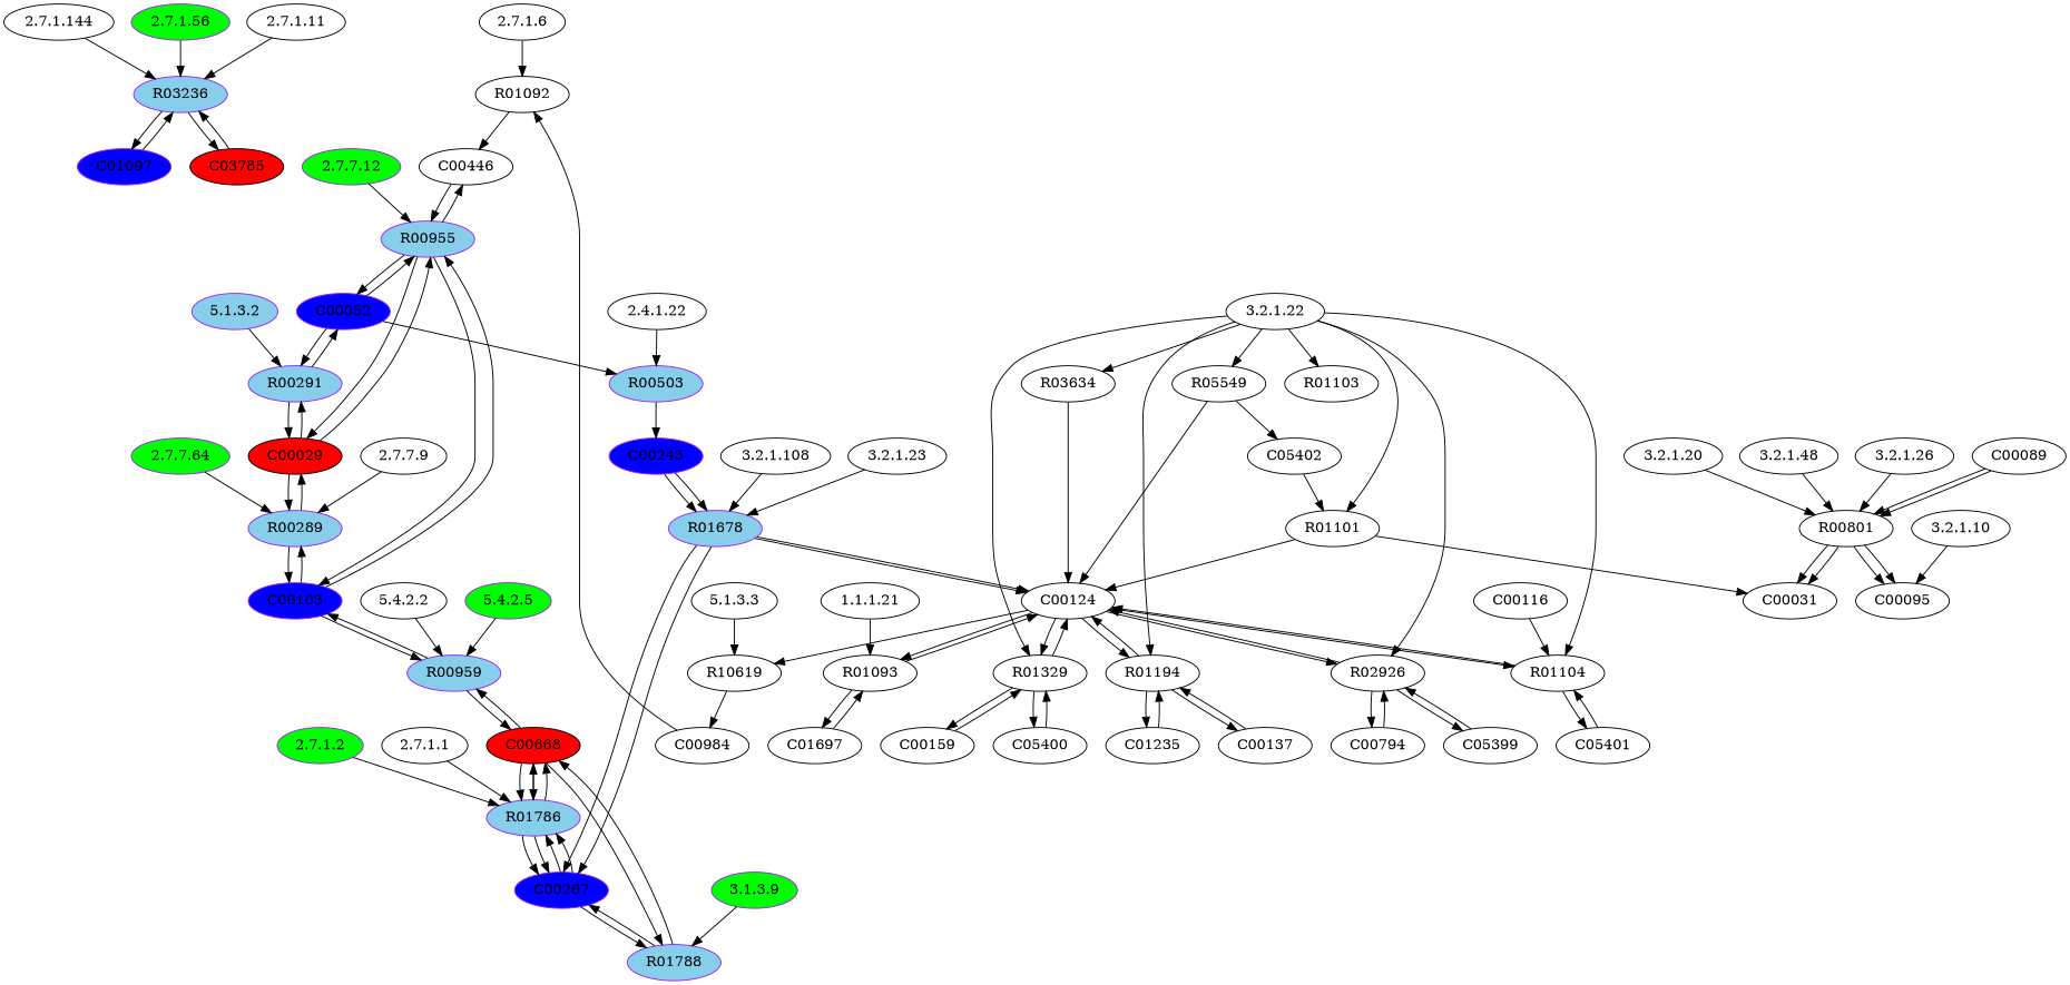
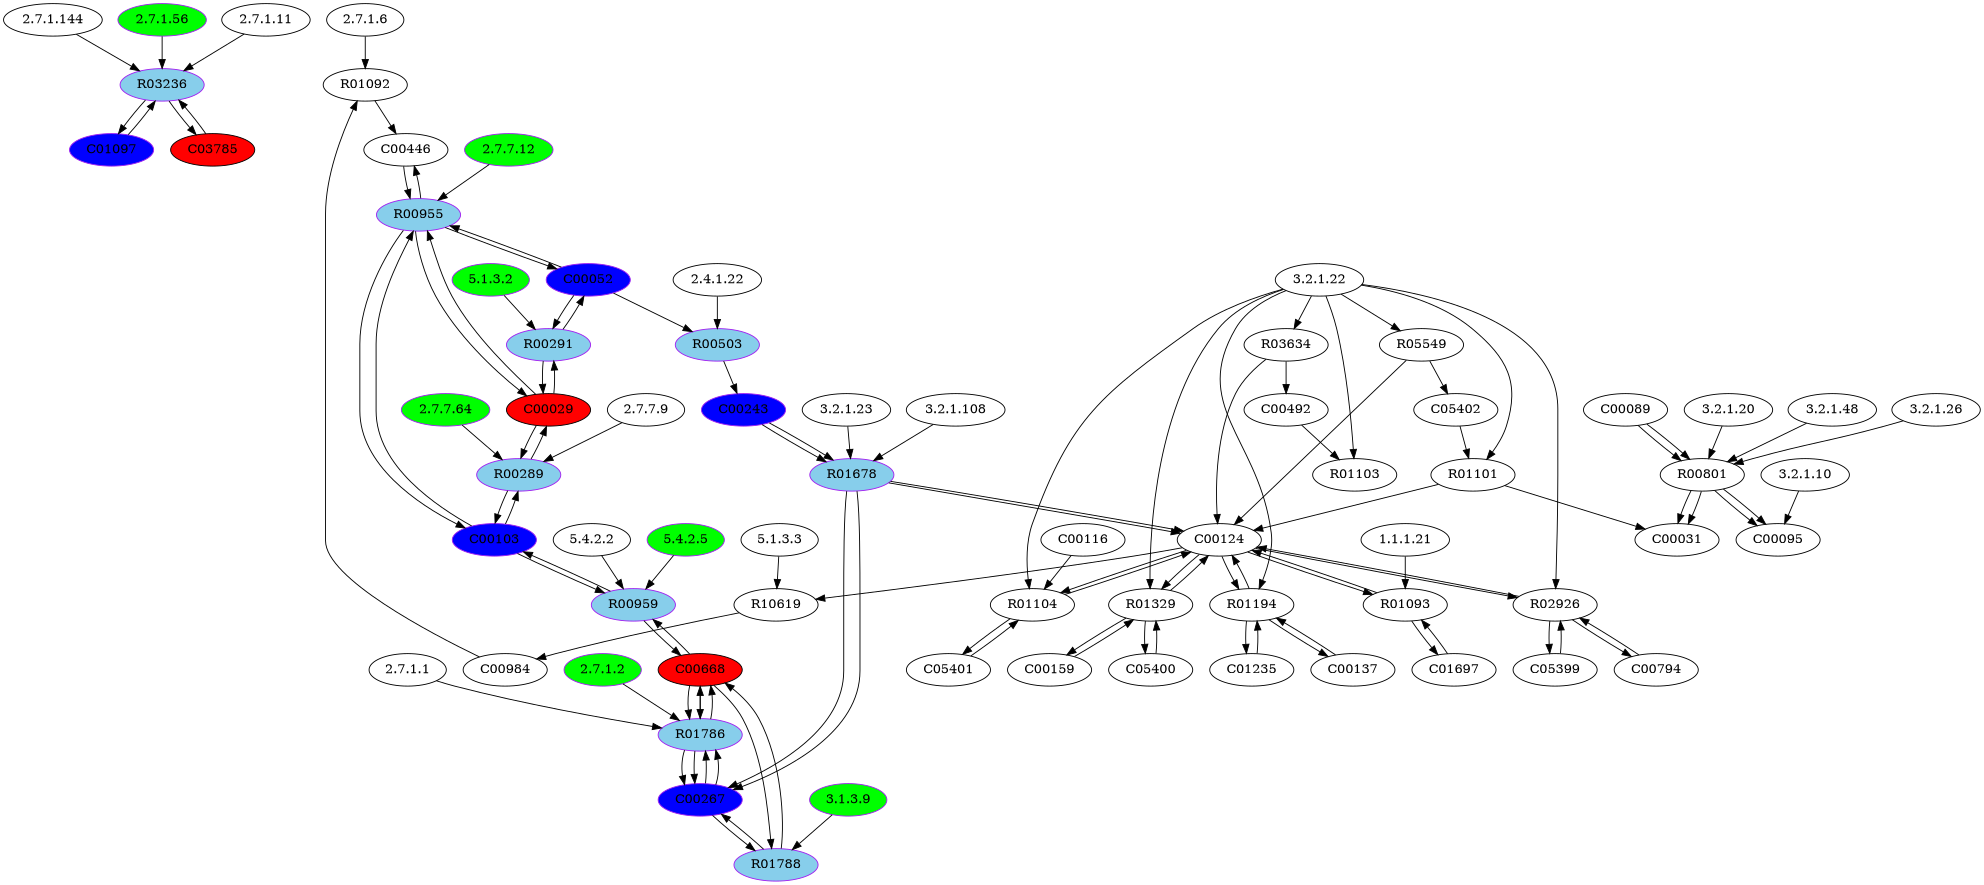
  digraph {
    node [type=C]
    "2.7.1.144" [type=E]
    R03236 [color=purple fillcolor=skyblue style=filled type=R]
    C01097 [color=purple fillcolor=blue style=filled]
    C03785 [fillcolor=red style=filled]
    "2.7.1.6" [type=E]
    R01092 [type=R]
    C00446
    "2.7.1.1" [type=E]
    R01786 [color=purple fillcolor=skyblue style=filled type=R]
    C00267 [color=purple fillcolor=blue style=filled]
    C00668 [fillcolor=red style=filled]
    "3.2.1.23" [type=E]
    R01678 [color=purple fillcolor=skyblue style=filled type=R]
    C00124
    "2.7.7.9" [type=E]
    R00289 [color=purple fillcolor=skyblue style=filled type=R]
    C00029 [fillcolor=red style=filled]
    C00103 [color=purple fillcolor=blue style=filled]
    "3.2.1.20" [type=E]
    R00801 [type=R]
    C00031
    C00095
    "5.1.3.3" [type=E]
    R10619 [type=R]
    C00984
    "2.7.1.56" [color=purple fillcolor=green style=filled type=E]
    "3.2.1.10" [type=E]
    "1.1.1.21" [type=E]
    R01093 [type=R]
    C01697
    "3.2.1.108" [type=E]
    "3.2.1.22" [type=E]
    R01329 [type=R]
    R01194 [type=R]
    R05549 [type=R]
    R02926 [type=R]
    R03634 [type=R]
    R01101 [type=R]
    R01103 [type=R]
    R01104 [type=R]
    C05400
    C00159
    C00137
    C01235
    C05402
    C00794
    C05399
+   C00492
    C05401
    "3.2.1.48" [type=E]
-   "5.1.3.2" [color=purple fillcolor=skyblue style=filled type=E]
+   "5.1.3.2" [color=purple fillcolor=green style=filled type=E]
    R00291 [color=purple fillcolor=skyblue style=filled type=R]
    C00052 [color=purple fillcolor=blue style=filled]
    "2.4.1.22" [type=E]
    R00503 [color=purple fillcolor=skyblue style=filled type=R]
    C00243 [color=purple fillcolor=blue style=filled]
    "2.7.7.12" [color=purple fillcolor=green style=filled type=E]
    R00955 [color=purple fillcolor=skyblue style=filled type=R]
    "2.7.1.11" [type=E]
    "5.4.2.2" [type=E]
    R00959 [color=purple fillcolor=skyblue style=filled type=R]
    "2.7.1.2" [color=purple fillcolor=green style=filled type=E]
    "2.7.7.64" [color=purple fillcolor=green style=filled type=E]
    "5.4.2.5" [color=purple fillcolor=green style=filled type=E]
    "3.2.1.26" [type=E]
    "3.1.3.9" [color=purple fillcolor=green style=filled type=E]
    R01788 [color=purple fillcolor=skyblue style=filled type=R]
    C00089
    C00116
    "2.7.1.144" -> R03236
    R03236 -> C01097
    R03236 -> C03785
    C01097 -> R03236
    C03785 -> R03236
    "2.7.1.6" -> R01092
    R01092 -> C00446
    C00446 -> R00955
    "2.7.1.1" -> R01786
    R01786 -> C00267
    R01786 -> C00267
    R01786 -> C00668
    R01786 -> C00668
    C00267 -> R01786
    C00267 -> R01786
    C00267 -> R01788
    C00668 -> R01786
    C00668 -> R01786
    C00668 -> R00959
    C00668 -> R01788
    "3.2.1.23" -> R01678
    R01678 -> C00267
    R01678 -> C00267
    R01678 -> C00124
    R01678 -> C00124
    C00124 -> R10619
    C00124 -> R01093
    C00124 -> R01329
    C00124 -> R01194
    C00124 -> R02926
    C00124 -> R01104
    "2.7.7.9" -> R00289
    R00289 -> C00029
    R00289 -> C00103
    C00029 -> R00289
    C00029 -> R00291
    C00029 -> R00955
    C00103 -> R00289
    C00103 -> R00955
    C00103 -> R00959
    "3.2.1.20" -> R00801
    R00801 -> C00031
    R00801 -> C00031
    R00801 -> C00095
    R00801 -> C00095
    "5.1.3.3" -> R10619
    R10619 -> C00984
    C00984 -> R01092
    "2.7.1.56" -> R03236
    "3.2.1.10" -> C00095
    "1.1.1.21" -> R01093
    R01093 -> C00124
    R01093 -> C01697
    C01697 -> R01093
    "3.2.1.108" -> R01678
    "3.2.1.22" -> R01329
    "3.2.1.22" -> R01194
    "3.2.1.22" -> R05549
    "3.2.1.22" -> R02926
    "3.2.1.22" -> R03634
    "3.2.1.22" -> R01101
    "3.2.1.22" -> R01103
    "3.2.1.22" -> R01104
    R01329 -> C00124
    R01329 -> C05400
    R01329 -> C00159
    R01194 -> C00124
    R01194 -> C00137
    R01194 -> C01235
    R05549 -> C00124
    R05549 -> C05402
    R02926 -> C00124
    R02926 -> C00794
    R02926 -> C05399
    R03634 -> C00124
+   R03634 -> C00492
    R01101 -> C00124
    R01101 -> C00031
    R01104 -> C00124
    R01104 -> C05401
    C05400 -> R01329
    C00159 -> R01329
    C00137 -> R01194
    C01235 -> R01194
    C05402 -> R01101
    C00794 -> R02926
    C05399 -> R02926
+   C00492 -> R01103
    C05401 -> R01104
    "3.2.1.48" -> R00801
    "5.1.3.2" -> R00291
    R00291 -> C00029
    R00291 -> C00052
    C00052 -> R00291
    C00052 -> R00503
    C00052 -> R00955
    "2.4.1.22" -> R00503
    R00503 -> C00243
    C00243 -> R01678
    C00243 -> R01678
    "2.7.7.12" -> R00955
    R00955 -> C00446
    R00955 -> C00029
    R00955 -> C00103
    R00955 -> C00052
    "2.7.1.11" -> R03236
    "5.4.2.2" -> R00959
    R00959 -> C00668
    R00959 -> C00103
    "2.7.1.2" -> R01786
    "2.7.7.64" -> R00289
    "5.4.2.5" -> R00959
    "3.2.1.26" -> R00801
    "3.1.3.9" -> R01788
    R01788 -> C00267
    R01788 -> C00668
    C00089 -> R00801
    C00089 -> R00801
    C00116 -> R01104
  }
